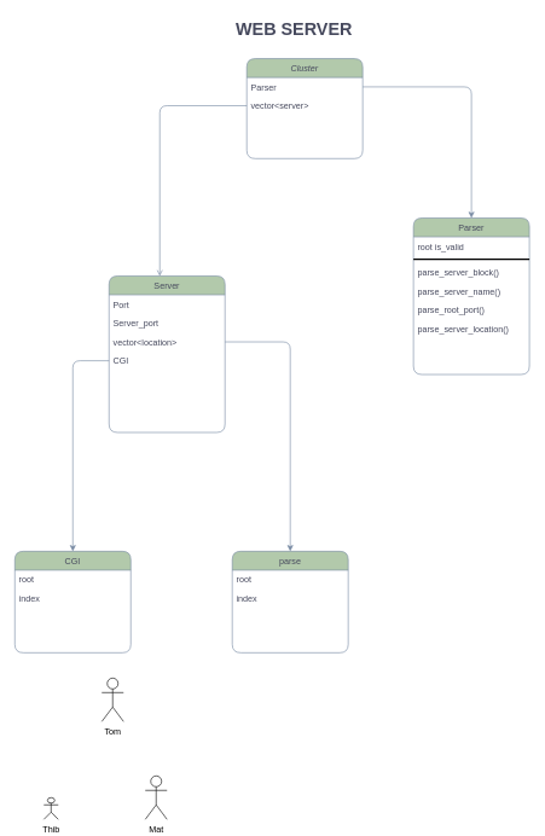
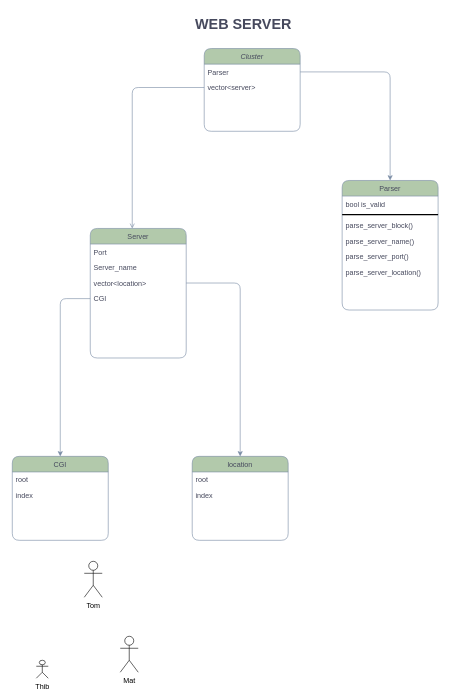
  <mxCell id="0" />
  <mxCell id="1" parent="0" />
  <mxCell id="2" value="Cluster" style="swimlane;fontStyle=2;align=center;verticalAlign=top;childLayout=stackLayout;horizontal=1;startSize=26;horizontalStack=0;resizeParent=1;resizeLast=0;collapsible=1;marginBottom=0;shadow=0;strokeWidth=1;fillColor=#B2C9AB;strokeColor=#788AA3;fontColor=#46495D;rounded=1;" vertex="1" parent="1"><mxGeometry x="340" y="80" width="160" height="138" as="geometry"><mxRectangle x="340" y="80" width="160" height="26" as="alternateBounds" /></mxGeometry></mxCell>
  <mxCell id="3" value="Parser" style="text;align=left;verticalAlign=top;spacingLeft=4;spacingRight=4;overflow=hidden;rotatable=0;points=[[0,0.5],[1,0.5]];portConstraint=eastwest;fontColor=#46495D;rounded=1;" vertex="1" parent="2"><mxGeometry y="26" width="160" height="26" as="geometry" /></mxCell>
  <mxCell id="4" value="vector&lt;server&gt;" style="text;align=left;verticalAlign=top;spacingLeft=4;spacingRight=4;overflow=hidden;rotatable=0;points=[[0,0.5],[1,0.5]];portConstraint=eastwest;fontColor=#46495D;rounded=1;" vertex="1" parent="2"><mxGeometry y="52" width="160" height="26" as="geometry" /></mxCell>
- <mxCell id="5" value="parse" style="swimlane;fontStyle=0;align=center;verticalAlign=top;childLayout=stackLayout;horizontal=1;startSize=26;horizontalStack=0;resizeParent=1;resizeLast=0;collapsible=1;marginBottom=0;shadow=0;strokeWidth=1;fillColor=#B2C9AB;strokeColor=#788AA3;fontColor=#46495D;rounded=1;" vertex="1" parent="1"><mxGeometry x="320" y="760" width="160" height="140" as="geometry"><mxRectangle x="340" y="380" width="170" height="26" as="alternateBounds" /></mxGeometry></mxCell>
+ <mxCell id="5" value="location" style="swimlane;fontStyle=0;align=center;verticalAlign=top;childLayout=stackLayout;horizontal=1;startSize=26;horizontalStack=0;resizeParent=1;resizeLast=0;collapsible=1;marginBottom=0;shadow=0;strokeWidth=1;fillColor=#B2C9AB;strokeColor=#788AA3;fontColor=#46495D;rounded=1;" vertex="1" parent="1"><mxGeometry x="320" y="760" width="160" height="140" as="geometry"><mxRectangle x="340" y="380" width="170" height="26" as="alternateBounds" /></mxGeometry></mxCell>
  <mxCell id="6" value="root" style="text;align=left;verticalAlign=top;spacingLeft=4;spacingRight=4;overflow=hidden;rotatable=0;points=[[0,0.5],[1,0.5]];portConstraint=eastwest;fontColor=#46495D;rounded=1;" vertex="1" parent="5"><mxGeometry y="26" width="160" height="26" as="geometry" /></mxCell>
  <mxCell id="7" value="index" style="text;align=left;verticalAlign=top;spacingLeft=4;spacingRight=4;overflow=hidden;rotatable=0;points=[[0,0.5],[1,0.5]];portConstraint=eastwest;fontColor=#46495D;rounded=1;" vertex="1" parent="5"><mxGeometry y="52" width="160" height="26" as="geometry" /></mxCell>
  <mxCell id="8" value="Server" style="swimlane;fontStyle=0;align=center;verticalAlign=top;childLayout=stackLayout;horizontal=1;startSize=26;horizontalStack=0;resizeParent=1;resizeLast=0;collapsible=1;marginBottom=0;shadow=0;strokeWidth=1;fillColor=#B2C9AB;strokeColor=#788AA3;fontColor=#46495D;rounded=1;" vertex="1" parent="1"><mxGeometry x="150" y="380" width="160" height="216" as="geometry"><mxRectangle x="550" y="140" width="160" height="26" as="alternateBounds" /></mxGeometry></mxCell>
  <mxCell id="9" value="Port&#10;" style="text;align=left;verticalAlign=top;spacingLeft=4;spacingRight=4;overflow=hidden;rotatable=0;points=[[0,0.5],[1,0.5]];portConstraint=eastwest;fontColor=#46495D;rounded=1;" vertex="1" parent="8"><mxGeometry y="26" width="160" height="26" as="geometry" /></mxCell>
- <mxCell id="10" value="Server_port" style="text;align=left;verticalAlign=top;spacingLeft=4;spacingRight=4;overflow=hidden;rotatable=0;points=[[0,0.5],[1,0.5]];portConstraint=eastwest;fontColor=#46495D;rounded=1;" vertex="1" parent="8"><mxGeometry y="52" width="160" height="26" as="geometry" /></mxCell>
+ <mxCell id="10" value="Server_name" style="text;align=left;verticalAlign=top;spacingLeft=4;spacingRight=4;overflow=hidden;rotatable=0;points=[[0,0.5],[1,0.5]];portConstraint=eastwest;fontColor=#46495D;rounded=1;" vertex="1" parent="8"><mxGeometry y="52" width="160" height="26" as="geometry" /></mxCell>
  <mxCell id="11" value="vector&lt;location&gt;" style="text;align=left;verticalAlign=top;spacingLeft=4;spacingRight=4;overflow=hidden;rotatable=0;points=[[0,0.5],[1,0.5]];portConstraint=eastwest;fontColor=#46495D;rounded=1;" vertex="1" parent="8"><mxGeometry y="78" width="160" height="26" as="geometry" /></mxCell>
  <mxCell id="12" value="CGI" style="text;align=left;verticalAlign=top;spacingLeft=4;spacingRight=4;overflow=hidden;rotatable=0;points=[[0,0.5],[1,0.5]];portConstraint=eastwest;fontColor=#46495D;rounded=1;" vertex="1" parent="8"><mxGeometry y="104" width="160" height="26" as="geometry" /></mxCell>
  <mxCell id="13" value="" style="endArrow=open;shadow=0;strokeWidth=1;endFill=1;edgeStyle=elbowEdgeStyle;elbow=vertical;exitX=0;exitY=0.5;exitDx=0;exitDy=0;strokeColor=#788AA3;fontColor=#46495D;" edge="1" parent="1" source="4" target="8"><mxGeometry x="0.5" y="41" relative="1" as="geometry"><mxPoint x="380" y="192" as="sourcePoint" /><mxPoint x="540" y="192" as="targetPoint" /><mxPoint x="-40" y="32" as="offset" /><Array as="points"><mxPoint x="220" y="145" /><mxPoint x="240" y="300" /><mxPoint x="310" y="145" /><mxPoint x="310" y="140" /><mxPoint x="190" y="105" /></Array></mxGeometry></mxCell>
  <mxCell id="14" style="edgeStyle=orthogonalEdgeStyle;orthogonalLoop=1;jettySize=auto;html=1;exitX=1;exitY=0.5;exitDx=0;exitDy=0;strokeColor=#788AA3;fontColor=#46495D;" edge="1" parent="1" source="11" target="5"><mxGeometry relative="1" as="geometry"><mxPoint x="370" y="795" as="targetPoint" /><Array as="points"><mxPoint x="400" y="471" /></Array></mxGeometry></mxCell>
  <mxCell id="15" value="Parser" style="swimlane;fontStyle=0;align=center;verticalAlign=top;childLayout=stackLayout;horizontal=1;startSize=26;horizontalStack=0;resizeParent=1;resizeLast=0;collapsible=1;marginBottom=0;shadow=0;strokeWidth=1;fillColor=#B2C9AB;strokeColor=#788AA3;fontColor=#46495D;rounded=1;" vertex="1" parent="1"><mxGeometry x="570" y="300" width="160" height="216" as="geometry"><mxRectangle x="550" y="140" width="160" height="26" as="alternateBounds" /></mxGeometry></mxCell>
- <mxCell id="16" value="root is_valid" style="text;align=left;verticalAlign=top;spacingLeft=4;spacingRight=4;overflow=hidden;rotatable=0;points=[[0,0.5],[1,0.5]];portConstraint=eastwest;fontColor=#46495D;rounded=1;" vertex="1" parent="15"><mxGeometry y="26" width="160" height="26" as="geometry" /></mxCell>
+ <mxCell id="16" value="bool is_valid" style="text;align=left;verticalAlign=top;spacingLeft=4;spacingRight=4;overflow=hidden;rotatable=0;points=[[0,0.5],[1,0.5]];portConstraint=eastwest;fontColor=#46495D;rounded=1;" vertex="1" parent="15"><mxGeometry y="26" width="160" height="26" as="geometry" /></mxCell>
  <mxCell id="17" value="" style="line;strokeWidth=2;html=1;rounded=0;sketch=0;fontColor=#46495D;fillColor=#B2C9AB;" vertex="1" parent="15"><mxGeometry y="52" width="160" height="10" as="geometry" /></mxCell>
  <mxCell id="18" value="parse_server_block()" style="text;align=left;verticalAlign=top;spacingLeft=4;spacingRight=4;overflow=hidden;rotatable=0;points=[[0,0.5],[1,0.5]];portConstraint=eastwest;fontColor=#46495D;rounded=1;" vertex="1" parent="15"><mxGeometry y="62" width="160" height="26" as="geometry" /></mxCell>
  <mxCell id="19" value="parse_server_name()" style="text;align=left;verticalAlign=top;spacingLeft=4;spacingRight=4;overflow=hidden;rotatable=0;points=[[0,0.5],[1,0.5]];portConstraint=eastwest;fontColor=#46495D;rounded=1;" vertex="1" parent="15"><mxGeometry y="88" width="160" height="26" as="geometry" /></mxCell>
- <mxCell id="20" value="parse_root_port()" style="text;align=left;verticalAlign=top;spacingLeft=4;spacingRight=4;overflow=hidden;rotatable=0;points=[[0,0.5],[1,0.5]];portConstraint=eastwest;fontColor=#46495D;rounded=1;" vertex="1" parent="15"><mxGeometry y="114" width="160" height="26" as="geometry" /></mxCell>
+ <mxCell id="20" value="parse_server_port()" style="text;align=left;verticalAlign=top;spacingLeft=4;spacingRight=4;overflow=hidden;rotatable=0;points=[[0,0.5],[1,0.5]];portConstraint=eastwest;fontColor=#46495D;rounded=1;" vertex="1" parent="15"><mxGeometry y="114" width="160" height="26" as="geometry" /></mxCell>
  <mxCell id="21" value="parse_server_location()" style="text;align=left;verticalAlign=top;spacingLeft=4;spacingRight=4;overflow=hidden;rotatable=0;points=[[0,0.5],[1,0.5]];portConstraint=eastwest;fontColor=#46495D;rounded=1;" vertex="1" parent="15"><mxGeometry y="140" width="160" height="26" as="geometry" /></mxCell>
  <mxCell id="22" style="edgeStyle=orthogonalEdgeStyle;orthogonalLoop=1;jettySize=auto;html=1;exitX=1;exitY=0.5;exitDx=0;exitDy=0;entryX=0.5;entryY=0;entryDx=0;entryDy=0;strokeColor=#788AA3;fontColor=#46495D;" edge="1" parent="1" source="3" target="15"><mxGeometry relative="1" as="geometry" /></mxCell>
  <mxCell id="23" value="WEB SERVER" style="text;strokeColor=none;fillColor=none;html=1;fontSize=24;fontStyle=1;verticalAlign=middle;align=center;fontColor=#46495D;rounded=1;" vertex="1" parent="1"><mxGeometry x="355" y="20" width="100" height="40" as="geometry" /></mxCell>
  <mxCell id="24" value="CGI" style="swimlane;fontStyle=0;align=center;verticalAlign=top;childLayout=stackLayout;horizontal=1;startSize=26;horizontalStack=0;resizeParent=1;resizeLast=0;collapsible=1;marginBottom=0;shadow=0;strokeWidth=1;fillColor=#B2C9AB;strokeColor=#788AA3;fontColor=#46495D;rounded=1;" vertex="1" parent="1"><mxGeometry x="20" y="760" width="160" height="140" as="geometry"><mxRectangle x="340" y="380" width="170" height="26" as="alternateBounds" /></mxGeometry></mxCell>
  <mxCell id="25" value="root" style="text;align=left;verticalAlign=top;spacingLeft=4;spacingRight=4;overflow=hidden;rotatable=0;points=[[0,0.5],[1,0.5]];portConstraint=eastwest;fontColor=#46495D;rounded=1;" vertex="1" parent="24"><mxGeometry y="26" width="160" height="26" as="geometry" /></mxCell>
  <mxCell id="26" value="index" style="text;align=left;verticalAlign=top;spacingLeft=4;spacingRight=4;overflow=hidden;rotatable=0;points=[[0,0.5],[1,0.5]];portConstraint=eastwest;fontColor=#46495D;rounded=1;" vertex="1" parent="24"><mxGeometry y="52" width="160" height="26" as="geometry" /></mxCell>
  <mxCell id="27" style="edgeStyle=orthogonalEdgeStyle;orthogonalLoop=1;jettySize=auto;html=1;strokeColor=#788AA3;fontColor=#46495D;" edge="1" parent="1" source="12" target="24"><mxGeometry relative="1" as="geometry" /></mxCell>
  <mxCell id="28" value="Thib" style="shape=umlActor;verticalLabelPosition=bottom;verticalAlign=top;html=1;outlineConnect=0;" vertex="1" parent="1"><mxGeometry x="60" y="1100" width="20" height="30" as="geometry" /></mxCell>
  <mxCell id="29" value="Tom" style="shape=umlActor;verticalLabelPosition=bottom;verticalAlign=top;html=1;outlineConnect=0;" vertex="1" parent="1"><mxGeometry x="140" y="935" width="30" height="60" as="geometry" /></mxCell>
- <mxCell id="30" value="Mat" style="shape=umlActor;verticalLabelPosition=bottom;verticalAlign=top;html=1;outlineConnect=0;" vertex="1" parent="1"><mxGeometry x="200" y="1070" width="30" height="60" as="geometry" /></mxCell>
+ <mxCell id="30" value="Mat" style="shape=umlActor;verticalLabelPosition=bottom;verticalAlign=top;html=1;outlineConnect=0;" vertex="1" parent="1"><mxGeometry x="200" y="1060" width="30" height="60" as="geometry" /></mxCell>
